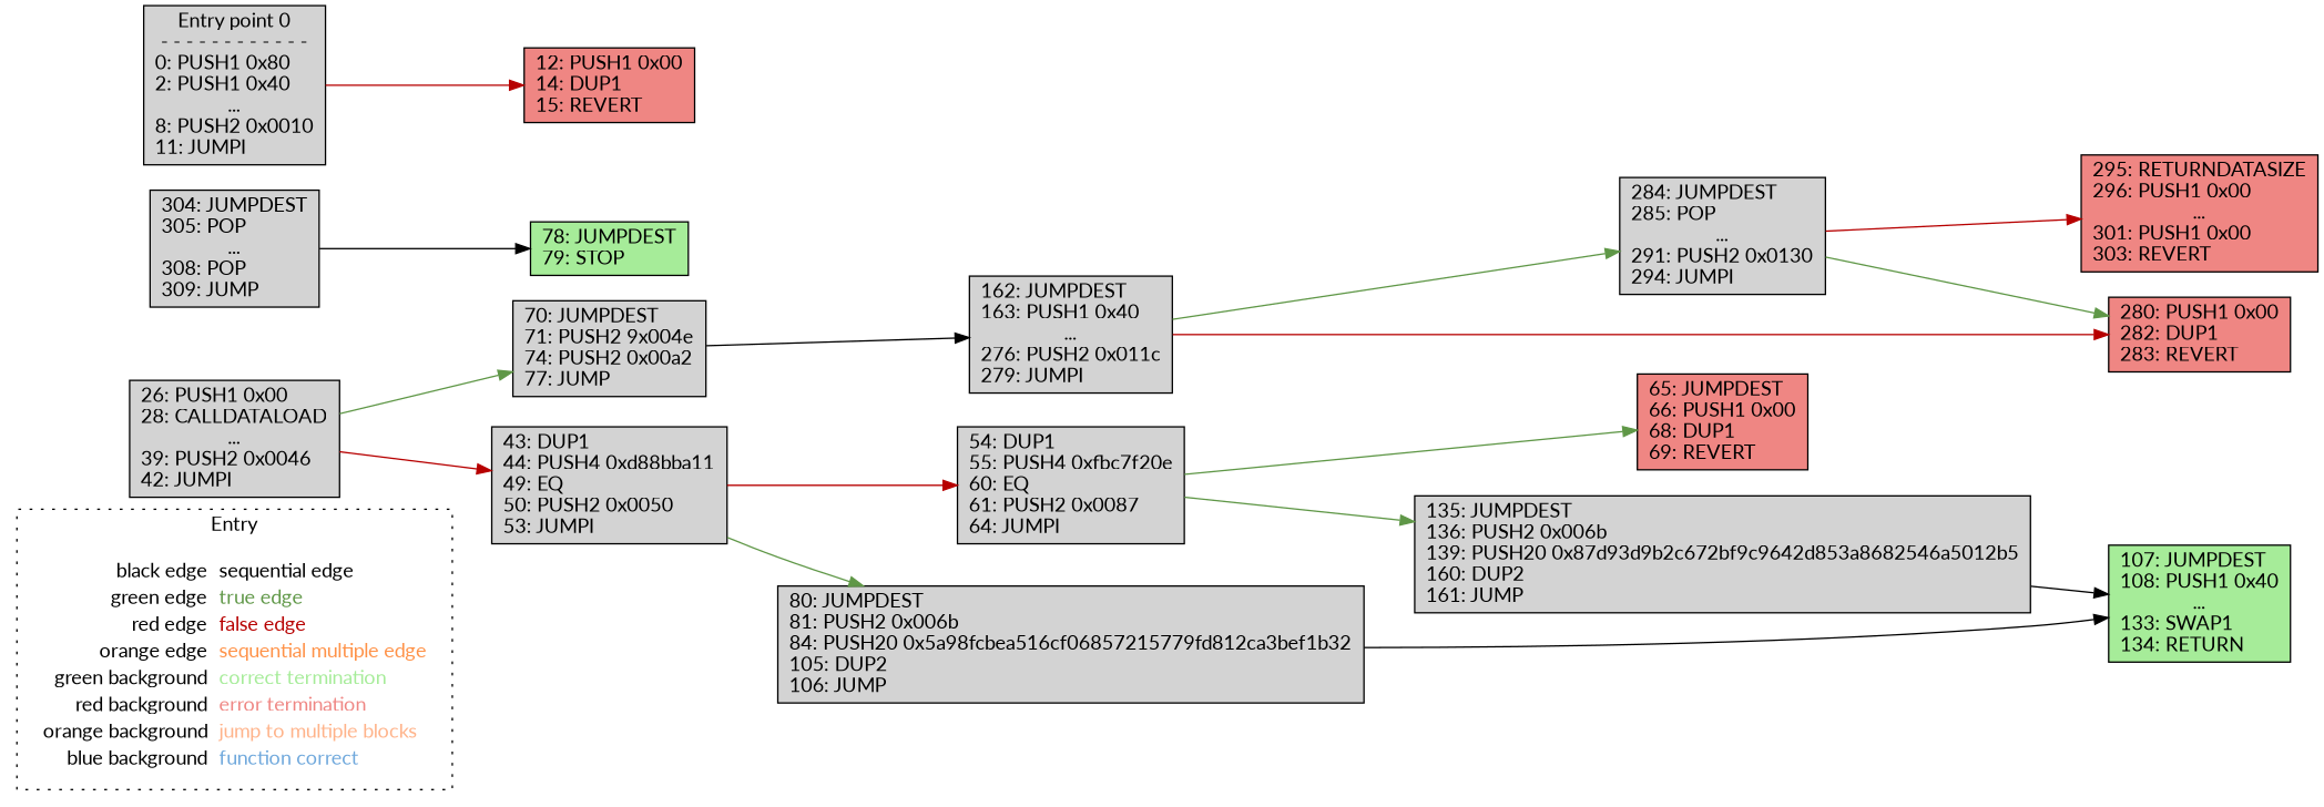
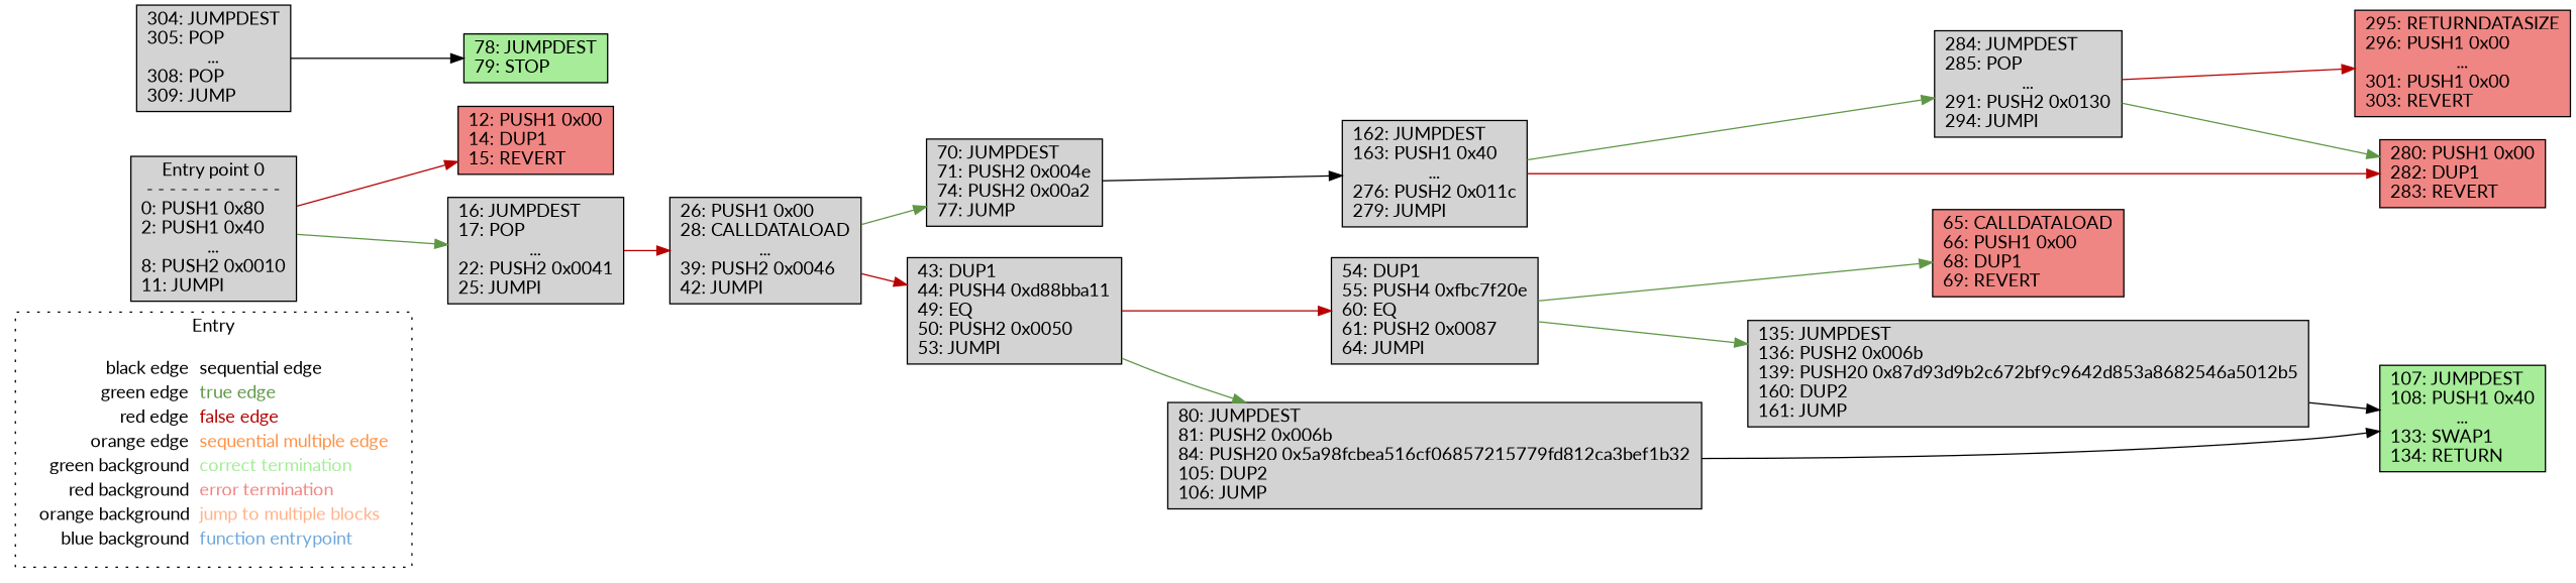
  digraph {
    fontname=Lato
    rankdir=LR
    node [fontname=Lato shape=box fillcolor="#D3D3D3" style=filled]
    edge [color="#5F9747" fontname=Lato]
-   n1 [label=<<table border="0" cellpadding="2" cellspacing="0" cellborder="0"> 			<tr><td align="right">black edge&nbsp;</td><td align="left"><font color="#000000">sequential edge</font></td></tr> 			<tr><td align="right">green edge&nbsp;</td><td align="left"><font color="#5F9747">true edge</font></td></tr> 			<tr><td align="right">red edge&nbsp;</td><td align="left"><font color="#B70000">false edge</font></td></tr> 			<tr><td align="right">orange edge&nbsp;</td><td align="left"><font color="#FF9248">sequential multiple edge</font></td></tr> 			<tr><td align="right">green background&nbsp;</td><td align="left"><font color="#A6EC99">correct termination</font></td></tr> 			<tr><td align="right">red background&nbsp;</td><td align="left"><font color="#EF8683">error termination</font></td></tr> 			<tr><td align="right">orange background&nbsp;</td><td align="left"><font color="#FFB38A">jump to multiple blocks</font></td></tr> 			<tr><td align="right">blue background&nbsp;</td><td align="left"><font color="#6FA8DC">function correct</font></td></tr> 		</table>> shape=plaintext fillcolor="" style=""]
+   n1 [label=<<table border="0" cellpadding="2" cellspacing="0" cellborder="0"> 			<tr><td align="right">black edge&nbsp;</td><td align="left"><font color="#000000">sequential edge</font></td></tr> 			<tr><td align="right">green edge&nbsp;</td><td align="left"><font color="#5F9747">true edge</font></td></tr> 			<tr><td align="right">red edge&nbsp;</td><td align="left"><font color="#B70000">false edge</font></td></tr> 			<tr><td align="right">orange edge&nbsp;</td><td align="left"><font color="#FF9248">sequential multiple edge</font></td></tr> 			<tr><td align="right">green background&nbsp;</td><td align="left"><font color="#A6EC99">correct termination</font></td></tr> 			<tr><td align="right">red background&nbsp;</td><td align="left"><font color="#EF8683">error termination</font></td></tr> 			<tr><td align="right">orange background&nbsp;</td><td align="left"><font color="#FFB38A">jump to multiple blocks</font></td></tr> 			<tr><td align="right">blue background&nbsp;</td><td align="left"><font color="#6FA8DC">function entrypoint</font></td></tr> 		</table>> shape=plaintext fillcolor="" style=""]
    n2 [label="284: JUMPDEST\l285: POP\l...\n291: PUSH2 0x0130\l294: JUMPI\l"]
    n3 [fillcolor="#EF8683" label="295: RETURNDATASIZE\l296: PUSH1 0x00\l...\n301: PUSH1 0x00\l303: REVERT\l"]
    n4 [fillcolor="#EF8683" label="280: PUSH1 0x00\l282: DUP1\l283: REVERT\l"]
    n5 [label="304: JUMPDEST\l305: POP\l...\n308: POP\l309: JUMP\l"]
    n6 [fillcolor="#A6EC99" label="78: JUMPDEST\l79: STOP\l"]
-   n7 [fillcolor="#EF8683" label="65: JUMPDEST\l66: PUSH1 0x00\l68: DUP1\l69: REVERT\l"]
+   n7 [fillcolor="#EF8683" label="65: CALLDATALOAD\l66: PUSH1 0x00\l68: DUP1\l69: REVERT\l"]
    n8 [label="54: DUP1\l55: PUSH4 0xfbc7f20e\l60: EQ\l61: PUSH2 0x0087\l64: JUMPI\l"]
    n9 [label="135: JUMPDEST\l136: PUSH2 0x006b\l139: PUSH20 0x87d93d9b2c672bf9c9642d853a8682546a5012b5\l160: DUP2\l161: JUMP\l"]
    n10 [fillcolor="#A6EC99" label="107: JUMPDEST\l108: PUSH1 0x40\l...\n133: SWAP1\l134: RETURN\l"]
    n11 [fillcolor="#EF8683" label="12: PUSH1 0x00\l14: DUP1\l15: REVERT\l"]
    n12 [label="80: JUMPDEST\l81: PUSH2 0x006b\l84: PUSH20 0x5a98fcbea516cf06857215779fd812ca3bef1b32\l105: DUP2\l106: JUMP\l"]
    n13 [label="26: PUSH1 0x00\l28: CALLDATALOAD\l...\n39: PUSH2 0x0046\l42: JUMPI\l"]
-   n14 [label="70: JUMPDEST\l71: PUSH2 9x004e\l74: PUSH2 0x00a2\l77: JUMP\l"]
+   n14 [label="70: JUMPDEST\l71: PUSH2 0x004e\l74: PUSH2 0x00a2\l77: JUMP\l"]
    n15 [label="43: DUP1\l44: PUSH4 0xd88bba11\l49: EQ\l50: PUSH2 0x0050\l53: JUMPI\l"]
    n16 [label="162: JUMPDEST\l163: PUSH1 0x40\l...\n276: PUSH2 0x011c\l279: JUMPI\l"]
+   n17 [label="16: JUMPDEST\l17: POP\l...\n22: PUSH2 0x0041\l25: JUMPI\l"]
    n18 [label="Entry point 0\n- - - - - - - - - - - -\n0: PUSH1 0x80\l2: PUSH1 0x40\l...\n8: PUSH2 0x0010\l11: JUMPI\l"]
    subgraph cluster_1 {
      label=Entry
      style=dotted
      n1
    }
    n2 -> n3 [color="#B70000"]
    n2 -> n4
    n5 -> n6 [color="#000000"]
    n8 -> n7
    n8 -> n9
    n9 -> n10 [color="#000000"]
    n12 -> n10 [color="#000000"]
    n13 -> n14
    n13 -> n15 [color="#B70000"]
    n14 -> n16 [color="#000000"]
    n15 -> n8 [color="#B70000"]
    n15 -> n12
    n16 -> n2
    n16 -> n4 [color="#B70000"]
+   n17 -> n13 [color="#B70000"]
    n18 -> n11 [color="#B70000"]
+   n18 -> n17
  }
